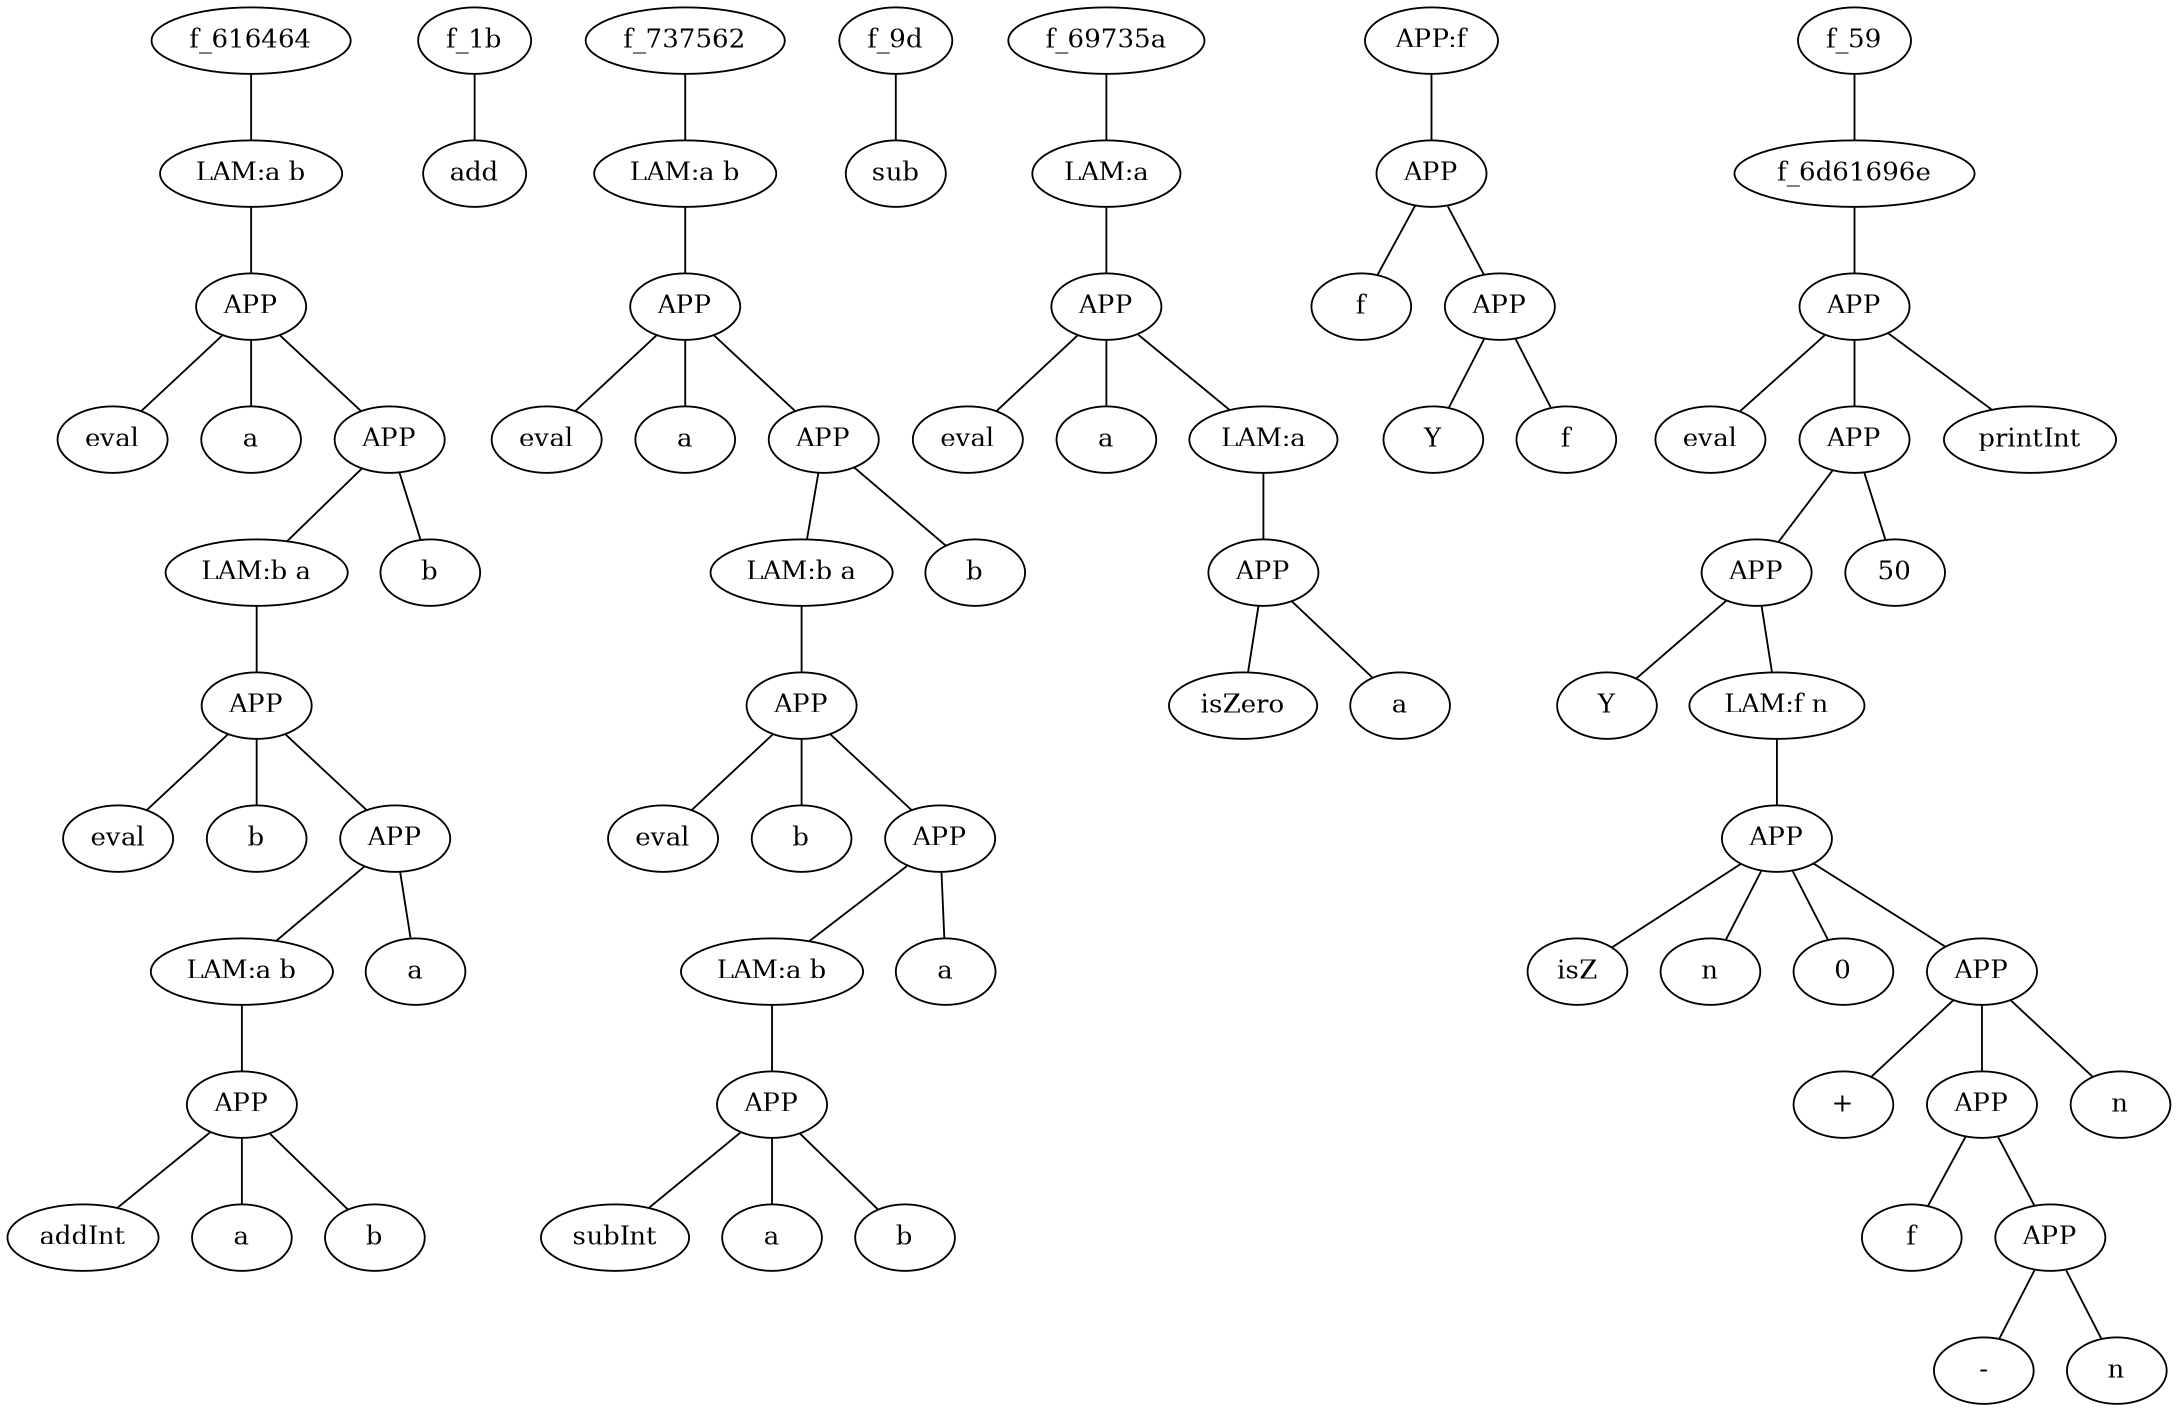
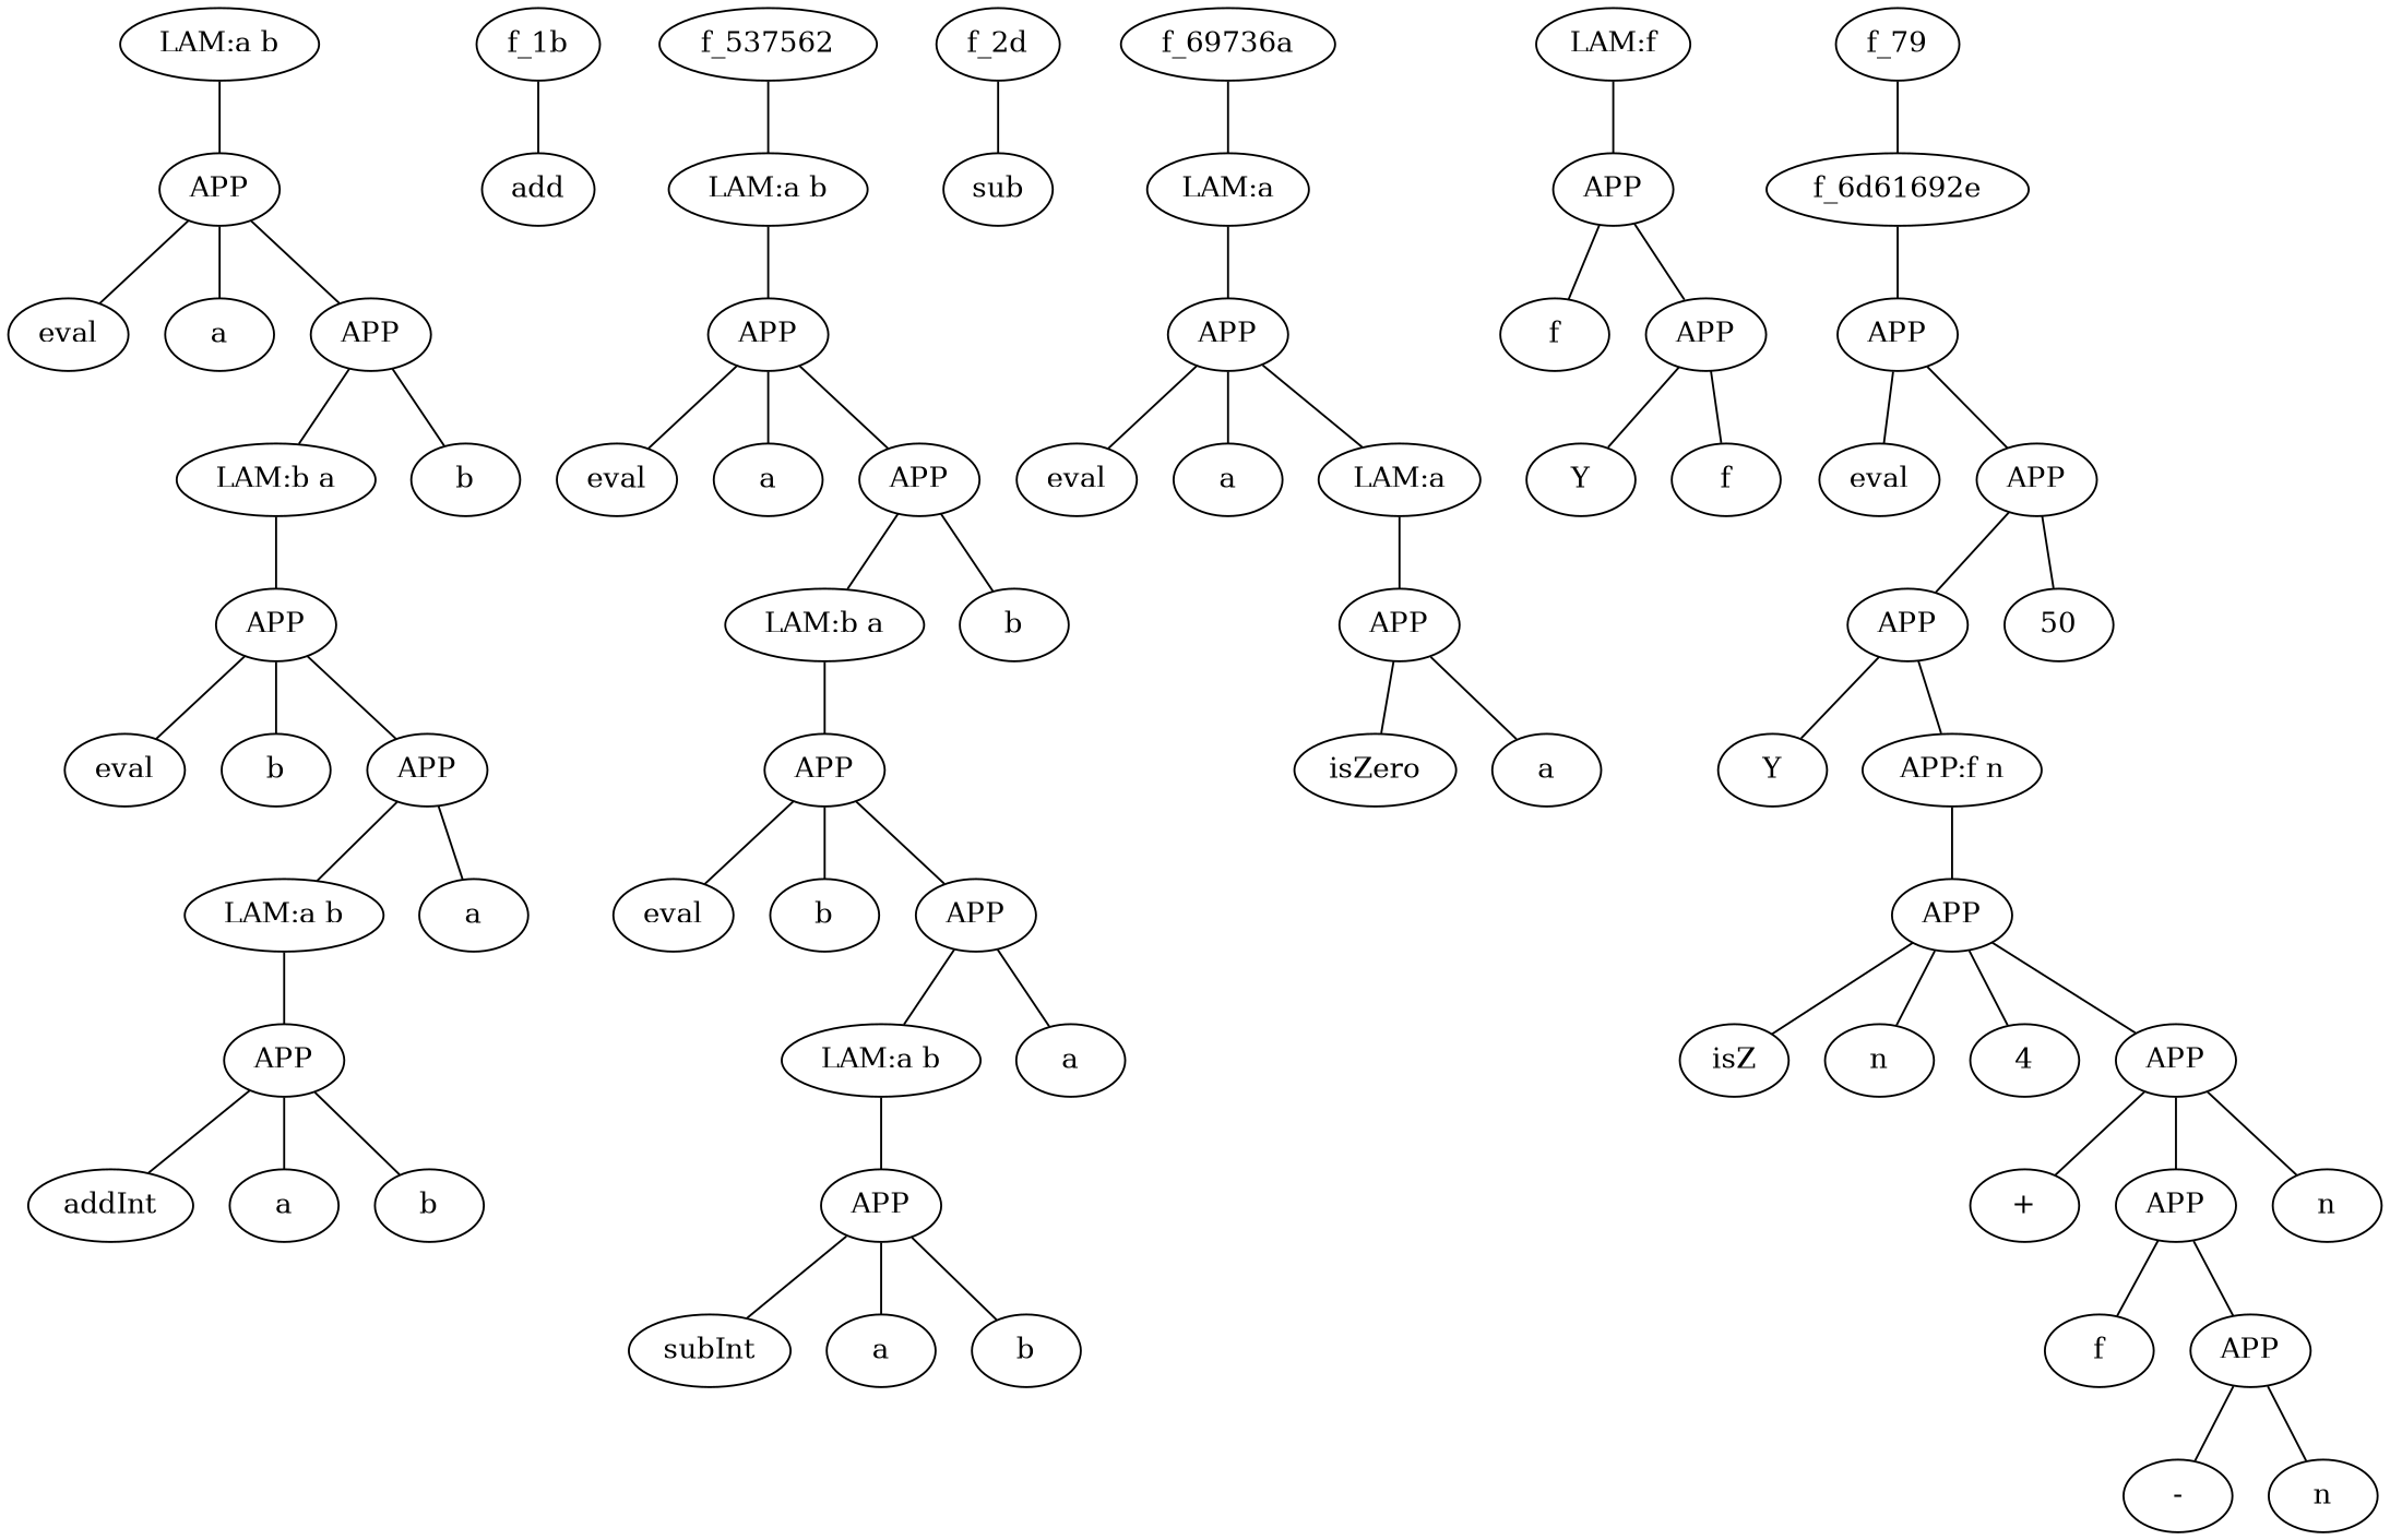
  graph {
    n1 [label="LAM:a b"]
    n2 [label=APP]
    n3 [label=eval]
    n4 [label=a]
    n5 [label=APP]
-   f_616464
    n7 [label="LAM:b a"]
    n8 [label=b]
    n9 [label=APP]
    n10 [label=eval]
    n11 [label=b]
    n12 [label=APP]
    n13 [label="LAM:a b"]
    n14 [label=a]
    n15 [label=APP]
    n16 [label=addInt]
    n17 [label=a]
    n18 [label=b]
    n19 [label=add]
    n20 [label=f_1b]
    n21 [label="LAM:a b"]
    n22 [label=APP]
    n23 [label=eval]
    n24 [label=a]
    n25 [label=APP]
-   f_737562
+   f_737562 [label=f_537562]
    n27 [label="LAM:b a"]
    n28 [label=b]
    n29 [label=APP]
    n30 [label=eval]
    n31 [label=b]
    n32 [label=APP]
    n33 [label="LAM:a b"]
    n34 [label=a]
    n35 [label=APP]
    n36 [label=subInt]
    n37 [label=a]
    n38 [label=b]
    n39 [label=sub]
-   f_2d [label=f_9d]
+   f_2d
    n41 [label="LAM:a"]
    n42 [label=APP]
    n43 [label=eval]
    n44 [label=a]
    n45 [label="LAM:a"]
-   f_69735a
+   f_69735a [label=f_69736a]
    n47 [label=APP]
    n48 [label=isZero]
    n49 [label=a]
-   n50 [label="APP:f"]
+   n50 [label="LAM:f"]
    n51 [label=APP]
    n52 [label=f]
    n53 [label=APP]
-   f_59
-   f_6d61696e
+   f_59 [label=f_79]
+   f_6d61696e [label=f_6d61692e]
    n56 [label=Y]
    n57 [label=f]
    n58 [label=APP]
    n59 [label=eval]
    n60 [label=APP]
-   n61 [label=printInt]
    n62 [label=APP]
    n63 [label=50]
    n64 [label=Y]
-   n65 [label="LAM:f n"]
+   n65 [label="APP:f n"]
    n66 [label=APP]
    n67 [label=isZ]
    n68 [label=n]
-   n69 [label=0]
+   n69 [label=4]
    n70 [label=APP]
    n71 [label="+"]
    n72 [label=APP]
    n73 [label=n]
    n74 [label=f]
    n75 [label=APP]
    n76 [label="-"]
    n77 [label=n]
    n1 -- n2
    n2 -- n3
    n2 -- n4
    n2 -- n5
    n5 -- n7
    n5 -- n8
-   f_616464 -- n1
    n7 -- n9
    n9 -- n10
    n9 -- n11
    n9 -- n12
    n12 -- n13
    n12 -- n14
    n13 -- n15
    n15 -- n16
    n15 -- n17
    n15 -- n18
    n20 -- n19
    n21 -- n22
    n22 -- n23
    n22 -- n24
    n22 -- n25
    n25 -- n27
    n25 -- n28
    f_737562 -- n21
    n27 -- n29
    n29 -- n30
    n29 -- n31
    n29 -- n32
    n32 -- n33
    n32 -- n34
    n33 -- n35
    n35 -- n36
    n35 -- n37
    n35 -- n38
    f_2d -- n39
    n41 -- n42
    n42 -- n43
    n42 -- n44
    n42 -- n45
    n45 -- n47
    f_69735a -- n41
    n47 -- n48
    n47 -- n49
    n50 -- n51
    n51 -- n52
    n51 -- n53
    n53 -- n56
    n53 -- n57
    f_59 -- f_6d61696e
    f_6d61696e -- n58
    n58 -- n59
    n58 -- n60
-   n58 -- n61
    n60 -- n62
    n60 -- n63
    n62 -- n64
    n62 -- n65
    n65 -- n66
    n66 -- n67
    n66 -- n68
    n66 -- n69
    n66 -- n70
    n70 -- n71
    n70 -- n72
    n70 -- n73
    n72 -- n74
    n72 -- n75
    n75 -- n76
    n75 -- n77
  }
